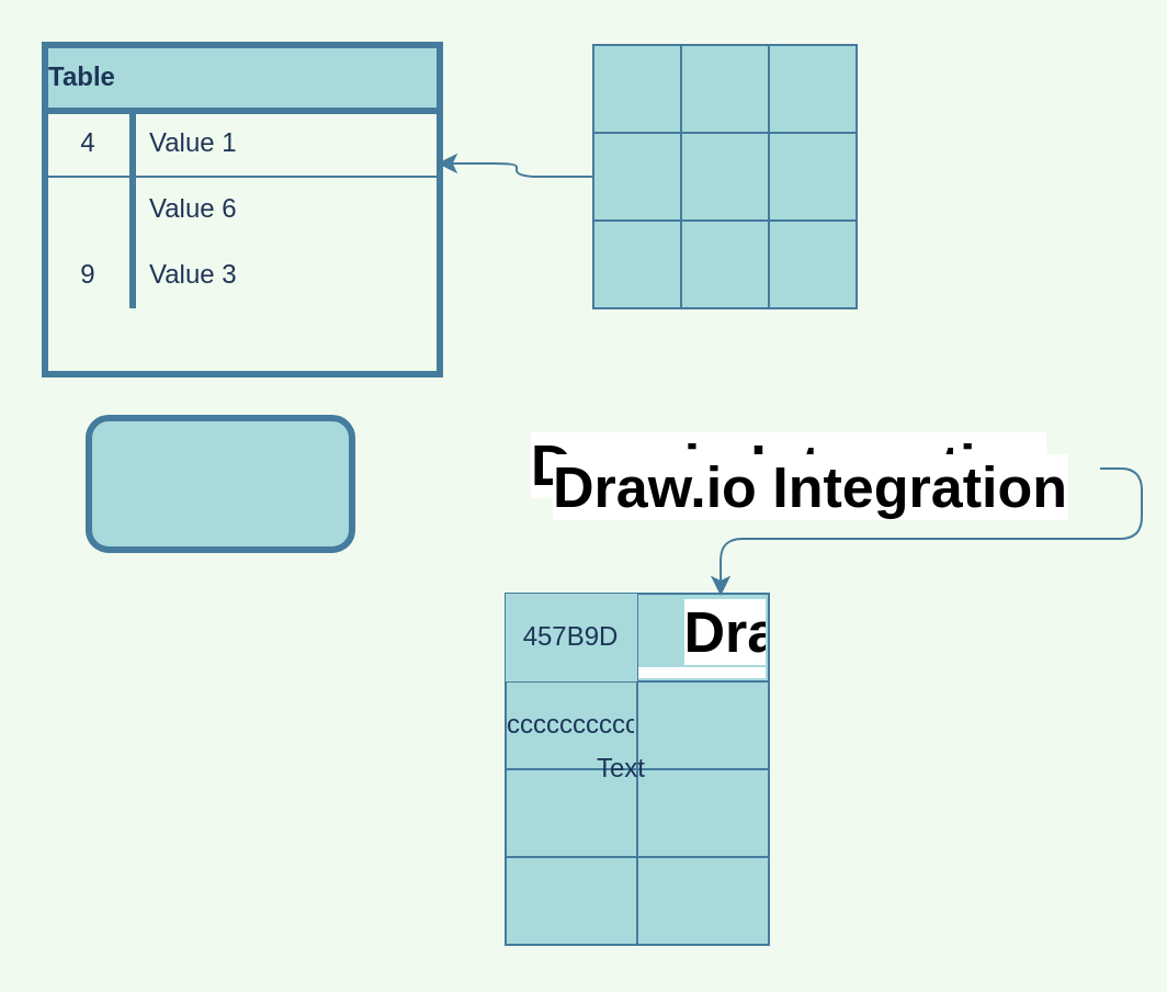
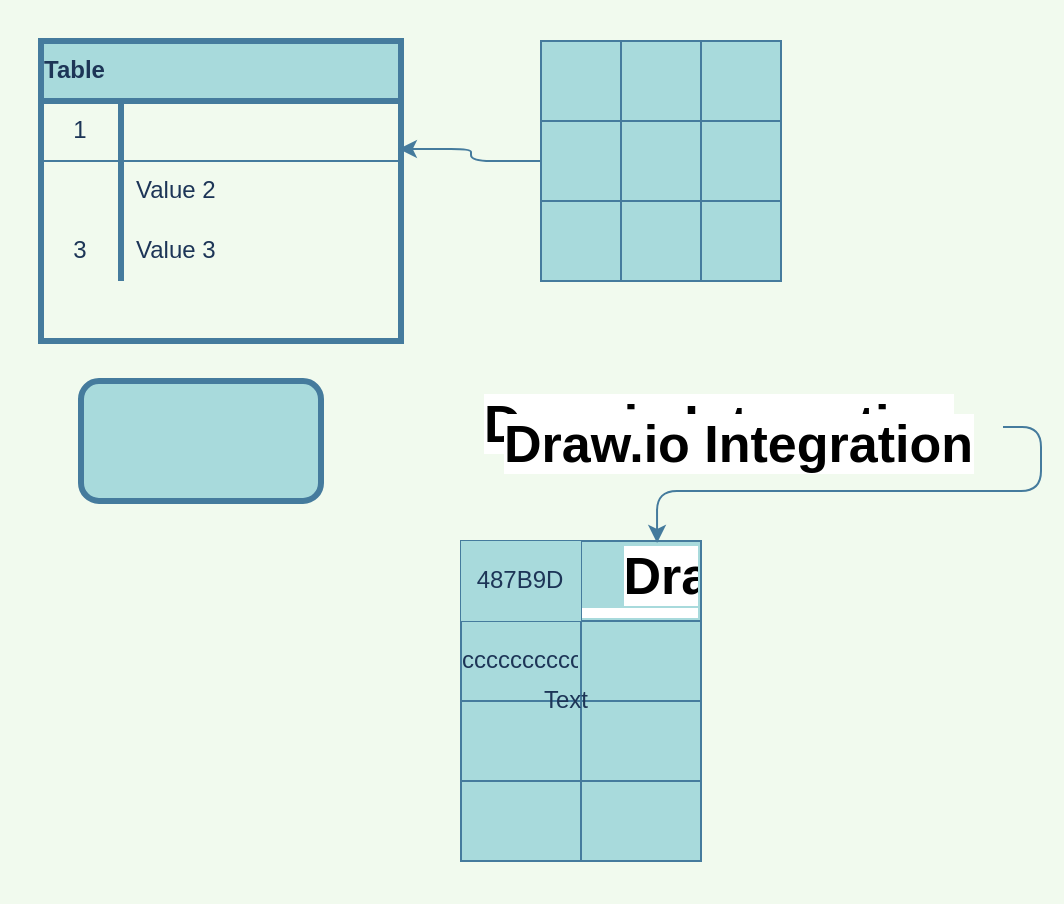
  <mxCell id="0" />
  <mxCell id="1" parent="0" />
  <mxCell id="2" value="Table" style="shape=table;html=1;whiteSpace=wrap;startSize=30;container=1;collapsible=0;childLayout=tableLayout;fixedRows=1;rowLines=0;fontStyle=1;align=left;fillColor=#A8DADC;strokeColor=#457B9D;fontColor=#1D3557;strokeWidth=3;perimeterSpacing=1;" vertex="1" parent="1"><mxGeometry x="20" y="20" width="180" height="150" as="geometry" /></mxCell>
  <mxCell id="3" value="" style="shape=partialRectangle;html=1;whiteSpace=wrap;collapsible=0;dropTarget=0;pointerEvents=0;fillColor=none;top=0;left=0;bottom=1;right=0;points=[[0,0.5],[1,0.5]];portConstraint=eastwest;strokeColor=#457B9D;fontColor=#1D3557;" vertex="1" parent="2"><mxGeometry y="30" width="180" height="30" as="geometry" /></mxCell>
- <mxCell id="4" value="4" style="shape=partialRectangle;html=1;whiteSpace=wrap;connectable=0;fillColor=none;top=0;left=0;bottom=0;right=0;overflow=hidden;strokeColor=#457B9D;fontColor=#1D3557;" vertex="1" parent="3"><mxGeometry width="40" height="30" as="geometry" /></mxCell>
- <mxCell id="5" value="Value 1" style="shape=partialRectangle;html=1;whiteSpace=wrap;connectable=0;fillColor=none;top=0;left=0;bottom=0;right=0;align=left;spacingLeft=6;overflow=hidden;strokeColor=#457B9D;fontColor=#1D3557;" vertex="1" parent="3"><mxGeometry x="40" width="140" height="30" as="geometry" /></mxCell>
+ <mxCell id="4" value="1" style="shape=partialRectangle;html=1;whiteSpace=wrap;connectable=0;fillColor=none;top=0;left=0;bottom=0;right=0;overflow=hidden;strokeColor=#457B9D;fontColor=#1D3557;" vertex="1" parent="3"><mxGeometry width="40" height="30" as="geometry" /></mxCell>
  <mxCell id="6" value="" style="shape=partialRectangle;html=1;whiteSpace=wrap;collapsible=0;dropTarget=0;pointerEvents=0;fillColor=none;top=0;left=0;bottom=0;right=0;points=[[0,0.5],[1,0.5]];portConstraint=eastwest;strokeColor=#457B9D;fontColor=#1D3557;" vertex="1" parent="2"><mxGeometry y="60" width="180" height="30" as="geometry" /></mxCell>
  <mxCell id="7" value="&lt;table&gt;&lt;tbody&gt;&lt;tr&gt;&lt;td&gt;&lt;br&gt;&lt;/td&gt;&lt;td&gt;&lt;br&gt;&lt;/td&gt;&lt;/tr&gt;&lt;tr&gt;&lt;td&gt;&lt;br&gt;&lt;/td&gt;&lt;td&gt;&lt;br&gt;&lt;/td&gt;&lt;/tr&gt;&lt;tr&gt;&lt;td&gt;&lt;br&gt;&lt;/td&gt;&lt;td&gt;&lt;br&gt;&lt;/td&gt;&lt;/tr&gt;&lt;tr&gt;&lt;td&gt;&lt;br&gt;&lt;/td&gt;&lt;td&gt;&lt;br&gt;&lt;/td&gt;&lt;/tr&gt;&lt;/tbody&gt;&lt;/table&gt;" style="shape=partialRectangle;html=1;whiteSpace=wrap;connectable=0;fillColor=none;top=0;left=0;bottom=0;right=0;overflow=hidden;strokeColor=#457B9D;fontColor=#1D3557;" vertex="1" parent="6"><mxGeometry width="40" height="30" as="geometry" /></mxCell>
- <mxCell id="8" value="Value 6" style="shape=partialRectangle;html=1;whiteSpace=wrap;connectable=0;fillColor=none;top=0;left=0;bottom=0;right=0;align=left;spacingLeft=6;overflow=hidden;strokeColor=#457B9D;fontColor=#1D3557;" vertex="1" parent="6"><mxGeometry x="40" width="140" height="30" as="geometry" /></mxCell>
+ <mxCell id="8" value="Value 2" style="shape=partialRectangle;html=1;whiteSpace=wrap;connectable=0;fillColor=none;top=0;left=0;bottom=0;right=0;align=left;spacingLeft=6;overflow=hidden;strokeColor=#457B9D;fontColor=#1D3557;" vertex="1" parent="6"><mxGeometry x="40" width="140" height="30" as="geometry" /></mxCell>
  <mxCell id="9" value="" style="shape=partialRectangle;html=1;whiteSpace=wrap;collapsible=0;dropTarget=0;pointerEvents=0;fillColor=none;top=0;left=0;bottom=0;right=0;points=[[0,0.5],[1,0.5]];portConstraint=eastwest;strokeColor=#457B9D;fontColor=#1D3557;" vertex="1" parent="2"><mxGeometry y="90" width="180" height="30" as="geometry" /></mxCell>
- <mxCell id="10" value="9" style="shape=partialRectangle;html=1;whiteSpace=wrap;connectable=0;fillColor=none;top=0;left=0;bottom=0;right=0;overflow=hidden;strokeColor=#457B9D;fontColor=#1D3557;" vertex="1" parent="9"><mxGeometry width="40" height="30" as="geometry" /></mxCell>
+ <mxCell id="10" value="3" style="shape=partialRectangle;html=1;whiteSpace=wrap;connectable=0;fillColor=none;top=0;left=0;bottom=0;right=0;overflow=hidden;strokeColor=#457B9D;fontColor=#1D3557;" vertex="1" parent="9"><mxGeometry width="40" height="30" as="geometry" /></mxCell>
  <mxCell id="11" value="Value 3" style="shape=partialRectangle;html=1;whiteSpace=wrap;connectable=0;fillColor=none;top=0;left=0;bottom=0;right=0;align=left;spacingLeft=6;overflow=hidden;strokeColor=#457B9D;fontColor=#1D3557;" vertex="1" parent="9"><mxGeometry x="40" width="140" height="30" as="geometry" /></mxCell>
  <mxCell id="12" value="" style="shape=table;html=1;whiteSpace=wrap;startSize=0;container=1;collapsible=0;childLayout=tableLayout;fillColor=#A8DADC;strokeColor=#457B9D;fontColor=#1D3557;" vertex="1" parent="1"><mxGeometry x="270" y="20" width="120" height="120" as="geometry" /></mxCell>
  <mxCell id="13" value="" style="shape=partialRectangle;html=1;whiteSpace=wrap;collapsible=0;dropTarget=0;pointerEvents=0;fillColor=none;top=0;left=0;bottom=0;right=0;points=[[0,0.5],[1,0.5]];portConstraint=eastwest;strokeColor=#457B9D;fontColor=#1D3557;" vertex="1" parent="12"><mxGeometry width="120" height="40" as="geometry" /></mxCell>
  <mxCell id="14" value="" style="shape=partialRectangle;html=1;whiteSpace=wrap;connectable=0;fillColor=none;top=0;left=0;bottom=0;right=0;overflow=hidden;strokeColor=#457B9D;fontColor=#1D3557;" vertex="1" parent="13"><mxGeometry width="40" height="40" as="geometry" /></mxCell>
  <mxCell id="15" value="" style="shape=partialRectangle;html=1;whiteSpace=wrap;connectable=0;fillColor=none;top=0;left=0;bottom=0;right=0;overflow=hidden;strokeColor=#457B9D;fontColor=#1D3557;" vertex="1" parent="13"><mxGeometry x="40" width="40" height="40" as="geometry" /></mxCell>
  <mxCell id="16" value="" style="shape=partialRectangle;html=1;whiteSpace=wrap;connectable=0;fillColor=none;top=0;left=0;bottom=0;right=0;overflow=hidden;strokeColor=#457B9D;fontColor=#1D3557;" vertex="1" parent="13"><mxGeometry x="80" width="40" height="40" as="geometry" /></mxCell>
  <mxCell id="17" value="" style="shape=partialRectangle;html=1;whiteSpace=wrap;collapsible=0;dropTarget=0;pointerEvents=0;fillColor=none;top=0;left=0;bottom=0;right=0;points=[[0,0.5],[1,0.5]];portConstraint=eastwest;strokeColor=#457B9D;fontColor=#1D3557;" vertex="1" parent="12"><mxGeometry y="40" width="120" height="40" as="geometry" /></mxCell>
  <mxCell id="18" value="" style="shape=partialRectangle;html=1;whiteSpace=wrap;connectable=0;fillColor=none;top=0;left=0;bottom=0;right=0;overflow=hidden;strokeColor=#457B9D;fontColor=#1D3557;" vertex="1" parent="17"><mxGeometry width="40" height="40" as="geometry" /></mxCell>
  <mxCell id="19" value="" style="shape=partialRectangle;html=1;whiteSpace=wrap;connectable=0;fillColor=none;top=0;left=0;bottom=0;right=0;overflow=hidden;strokeColor=#457B9D;fontColor=#1D3557;" vertex="1" parent="17"><mxGeometry x="40" width="40" height="40" as="geometry" /></mxCell>
  <mxCell id="20" value="" style="shape=partialRectangle;html=1;whiteSpace=wrap;connectable=0;fillColor=none;top=0;left=0;bottom=0;right=0;overflow=hidden;strokeColor=#457B9D;fontColor=#1D3557;" vertex="1" parent="17"><mxGeometry x="80" width="40" height="40" as="geometry" /></mxCell>
  <mxCell id="21" value="" style="shape=partialRectangle;html=1;whiteSpace=wrap;collapsible=0;dropTarget=0;pointerEvents=0;fillColor=none;top=0;left=0;bottom=0;right=0;points=[[0,0.5],[1,0.5]];portConstraint=eastwest;strokeColor=#457B9D;fontColor=#1D3557;" vertex="1" parent="12"><mxGeometry y="80" width="120" height="40" as="geometry" /></mxCell>
  <mxCell id="22" value="" style="shape=partialRectangle;html=1;whiteSpace=wrap;connectable=0;fillColor=none;top=0;left=0;bottom=0;right=0;overflow=hidden;strokeColor=#457B9D;fontColor=#1D3557;" vertex="1" parent="21"><mxGeometry width="40" height="40" as="geometry" /></mxCell>
  <mxCell id="23" value="" style="shape=partialRectangle;html=1;whiteSpace=wrap;connectable=0;fillColor=none;top=0;left=0;bottom=0;right=0;overflow=hidden;strokeColor=#457B9D;fontColor=#1D3557;" vertex="1" parent="21"><mxGeometry x="40" width="40" height="40" as="geometry" /></mxCell>
  <mxCell id="24" value="" style="shape=partialRectangle;html=1;whiteSpace=wrap;connectable=0;fillColor=none;top=0;left=0;bottom=0;right=0;overflow=hidden;strokeColor=#457B9D;fontColor=#1D3557;" vertex="1" parent="21"><mxGeometry x="80" width="40" height="40" as="geometry" /></mxCell>
  <mxCell id="25" value="" style="shape=table;html=1;whiteSpace=wrap;startSize=0;container=1;collapsible=0;childLayout=tableLayout;fillColor=#A8DADC;strokeColor=#457B9D;fontColor=#1D3557;" vertex="1" parent="1"><mxGeometry x="230" y="270" width="120" height="160" as="geometry" /></mxCell>
  <mxCell id="26" value="" style="shape=partialRectangle;html=1;whiteSpace=wrap;collapsible=0;dropTarget=0;pointerEvents=0;fillColor=none;top=0;left=0;bottom=0;right=0;points=[[0,0.5],[1,0.5]];portConstraint=eastwest;strokeColor=#457B9D;fontColor=#1D3557;" vertex="1" parent="25"><mxGeometry width="120" height="40" as="geometry" /></mxCell>
- <mxCell id="27" value="457B9D" style="shape=partialRectangle;html=1;whiteSpace=wrap;connectable=0;overflow=hidden;fillColor=#A8DADC;top=0;left=0;bottom=0;right=0;strokeColor=#457B9D;fontColor=#1D3557;" vertex="1" parent="26"><mxGeometry width="60" height="40" as="geometry" /></mxCell>
+ <mxCell id="27" value="487B9D" style="shape=partialRectangle;html=1;whiteSpace=wrap;connectable=0;overflow=hidden;fillColor=#A8DADC;top=0;left=0;bottom=0;right=0;strokeColor=#457B9D;fontColor=#1D3557;" vertex="1" parent="26"><mxGeometry width="60" height="40" as="geometry" /></mxCell>
  <mxCell id="28" value="&lt;span style=&quot;color: rgb(0 , 0 , 0) ; font-size: 26px ; font-weight: 600 ; text-align: left ; background-color: rgb(255 , 255 , 255)&quot;&gt;Draw.io Integration&lt;/span&gt;" style="shape=partialRectangle;html=1;whiteSpace=wrap;connectable=0;overflow=hidden;fillColor=none;top=0;left=0;bottom=0;right=0;strokeColor=#457B9D;fontColor=#1D3557;" vertex="1" parent="26"><mxGeometry x="60" width="60" height="40" as="geometry" /></mxCell>
  <mxCell id="29" value="" style="shape=partialRectangle;html=1;whiteSpace=wrap;collapsible=0;dropTarget=0;pointerEvents=0;fillColor=none;top=0;left=0;bottom=0;right=0;points=[[0,0.5],[1,0.5]];portConstraint=eastwest;strokeColor=#457B9D;fontColor=#1D3557;" vertex="1" parent="25"><mxGeometry y="40" width="120" height="40" as="geometry" /></mxCell>
  <mxCell id="30" value="cccccccccccccc" style="shape=partialRectangle;html=1;whiteSpace=wrap;connectable=0;overflow=hidden;fillColor=none;top=0;left=0;bottom=0;right=0;strokeColor=#457B9D;fontColor=#1D3557;" vertex="1" parent="29"><mxGeometry width="60" height="40" as="geometry" /></mxCell>
  <mxCell id="31" value="" style="shape=partialRectangle;html=1;whiteSpace=wrap;connectable=0;overflow=hidden;fillColor=none;top=0;left=0;bottom=0;right=0;strokeColor=#457B9D;fontColor=#1D3557;" vertex="1" parent="29"><mxGeometry x="60" width="60" height="40" as="geometry" /></mxCell>
  <mxCell id="32" value="" style="shape=partialRectangle;html=1;whiteSpace=wrap;collapsible=0;dropTarget=0;pointerEvents=0;fillColor=none;top=0;left=0;bottom=0;right=0;points=[[0,0.5],[1,0.5]];portConstraint=eastwest;strokeColor=#457B9D;fontColor=#1D3557;" vertex="1" parent="25"><mxGeometry y="80" width="120" height="40" as="geometry" /></mxCell>
  <mxCell id="33" value="" style="shape=partialRectangle;html=1;whiteSpace=wrap;connectable=0;overflow=hidden;fillColor=none;top=0;left=0;bottom=0;right=0;strokeColor=#457B9D;fontColor=#1D3557;" vertex="1" parent="32"><mxGeometry width="60" height="40" as="geometry" /></mxCell>
  <mxCell id="34" value="" style="shape=partialRectangle;html=1;whiteSpace=wrap;connectable=0;overflow=hidden;fillColor=none;top=0;left=0;bottom=0;right=0;strokeColor=#457B9D;fontColor=#1D3557;" vertex="1" parent="32"><mxGeometry x="60" width="60" height="40" as="geometry" /></mxCell>
  <mxCell id="35" value="" style="shape=partialRectangle;html=1;whiteSpace=wrap;collapsible=0;dropTarget=0;pointerEvents=0;fillColor=none;top=0;left=0;bottom=0;right=0;points=[[0,0.5],[1,0.5]];portConstraint=eastwest;strokeColor=#457B9D;fontColor=#1D3557;" vertex="1" parent="25"><mxGeometry y="120" width="120" height="40" as="geometry" /></mxCell>
  <mxCell id="36" value="" style="shape=partialRectangle;html=1;whiteSpace=wrap;connectable=0;overflow=hidden;fillColor=none;top=0;left=0;bottom=0;right=0;strokeColor=#457B9D;fontColor=#1D3557;" vertex="1" parent="35"><mxGeometry width="60" height="40" as="geometry" /></mxCell>
  <mxCell id="37" value="" style="shape=partialRectangle;html=1;whiteSpace=wrap;connectable=0;overflow=hidden;fillColor=none;top=0;left=0;bottom=0;right=0;strokeColor=#457B9D;fontColor=#1D3557;" vertex="1" parent="35"><mxGeometry x="60" width="60" height="40" as="geometry" /></mxCell>
  <mxCell id="38" value="Text" style="text;html=1;resizable=0;autosize=1;align=left;verticalAlign=middle;points=[];fillColor=none;strokeColor=none;rounded=0;startSize=0;fontColor=#1D3557;" vertex="1" parent="1"><mxGeometry x="270" y="340" width="40" height="20" as="geometry" /></mxCell>
  <mxCell id="39" style="edgeStyle=orthogonalEdgeStyle;curved=0;rounded=1;sketch=0;orthogonalLoop=1;jettySize=auto;html=1;entryX=0.994;entryY=0.8;entryDx=0;entryDy=0;entryPerimeter=0;strokeColor=#457B9D;fillColor=#A8DADC;fontColor=#1D3557;" edge="1" parent="1" source="17" target="3"><mxGeometry relative="1" as="geometry" /></mxCell>
  <mxCell id="40" value="" style="rounded=1;whiteSpace=wrap;html=1;sketch=0;strokeColor=#457B9D;strokeWidth=3;fillColor=#A8DADC;gradientColor=none;fontColor=#1D3557;align=left;" vertex="1" parent="1"><mxGeometry x="40" y="190" width="120" height="60" as="geometry" /></mxCell>
  <mxCell id="41" style="edgeStyle=orthogonalEdgeStyle;curved=0;rounded=1;sketch=0;orthogonalLoop=1;jettySize=auto;html=1;exitX=1;exitY=0.75;exitDx=0;exitDy=0;entryX=0.817;entryY=0.025;entryDx=0;entryDy=0;entryPerimeter=0;strokeColor=#457B9D;fillColor=#A8DADC;fontColor=#1D3557;" edge="1" parent="1" source="42" target="26"><mxGeometry relative="1" as="geometry" /></mxCell>
  <mxCell id="42" value="&lt;span style=&quot;font-size: 26px ; font-style: normal ; font-weight: 600 ; letter-spacing: normal ; text-indent: 0px ; text-transform: none ; word-spacing: 0px ; display: inline ; float: none ; background-color: rgb(255 , 255 , 255)&quot;&gt;Draw.io Integration&lt;/span&gt;" style="text;whiteSpace=wrap;html=1;verticalAlign=top;perimeterSpacing=1;strokeWidth=2;labelBorderColor=none;fontColor=#000000;" vertex="1" parent="1"><mxGeometry x="240" y="190" width="260" height="30" as="geometry" /></mxCell>
  <mxCell id="43" value="&lt;span style=&quot;font-size: 26px ; font-style: normal ; font-weight: 600 ; letter-spacing: normal ; text-indent: 0px ; text-transform: none ; word-spacing: 0px ; display: inline ; float: none ; background-color: rgb(255 , 255 , 255)&quot;&gt;Draw.io Integration&lt;/span&gt;" style="text;whiteSpace=wrap;html=1;verticalAlign=top;perimeterSpacing=1;strokeWidth=2;labelBorderColor=none;fontColor=#000000;" vertex="1" parent="1"><mxGeometry x="250" y="200" width="260" height="30" as="geometry" /></mxCell>
